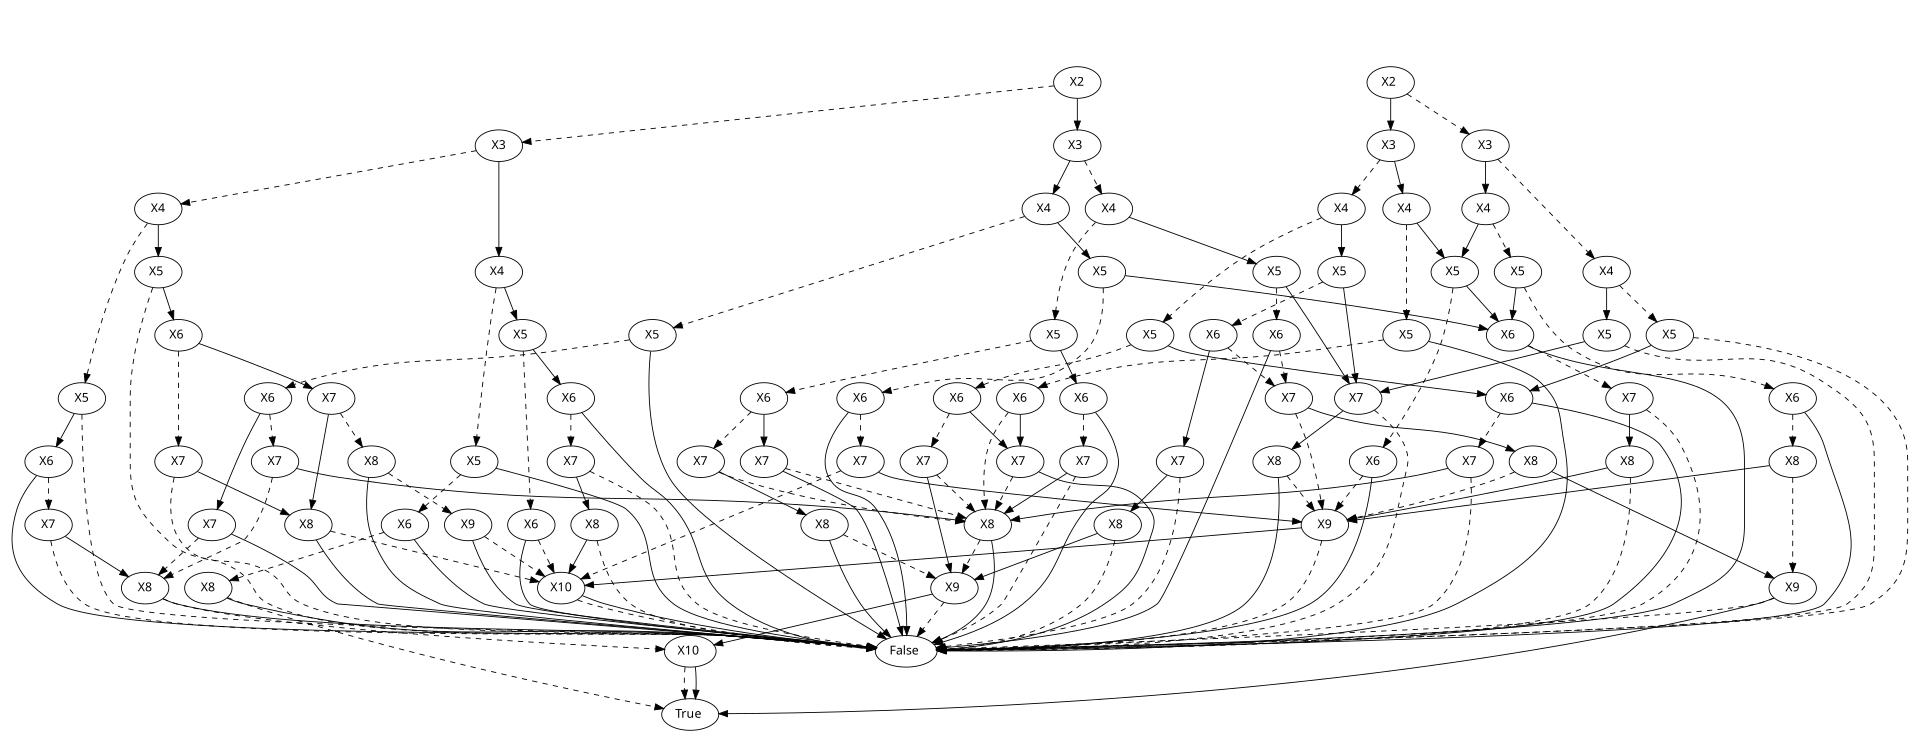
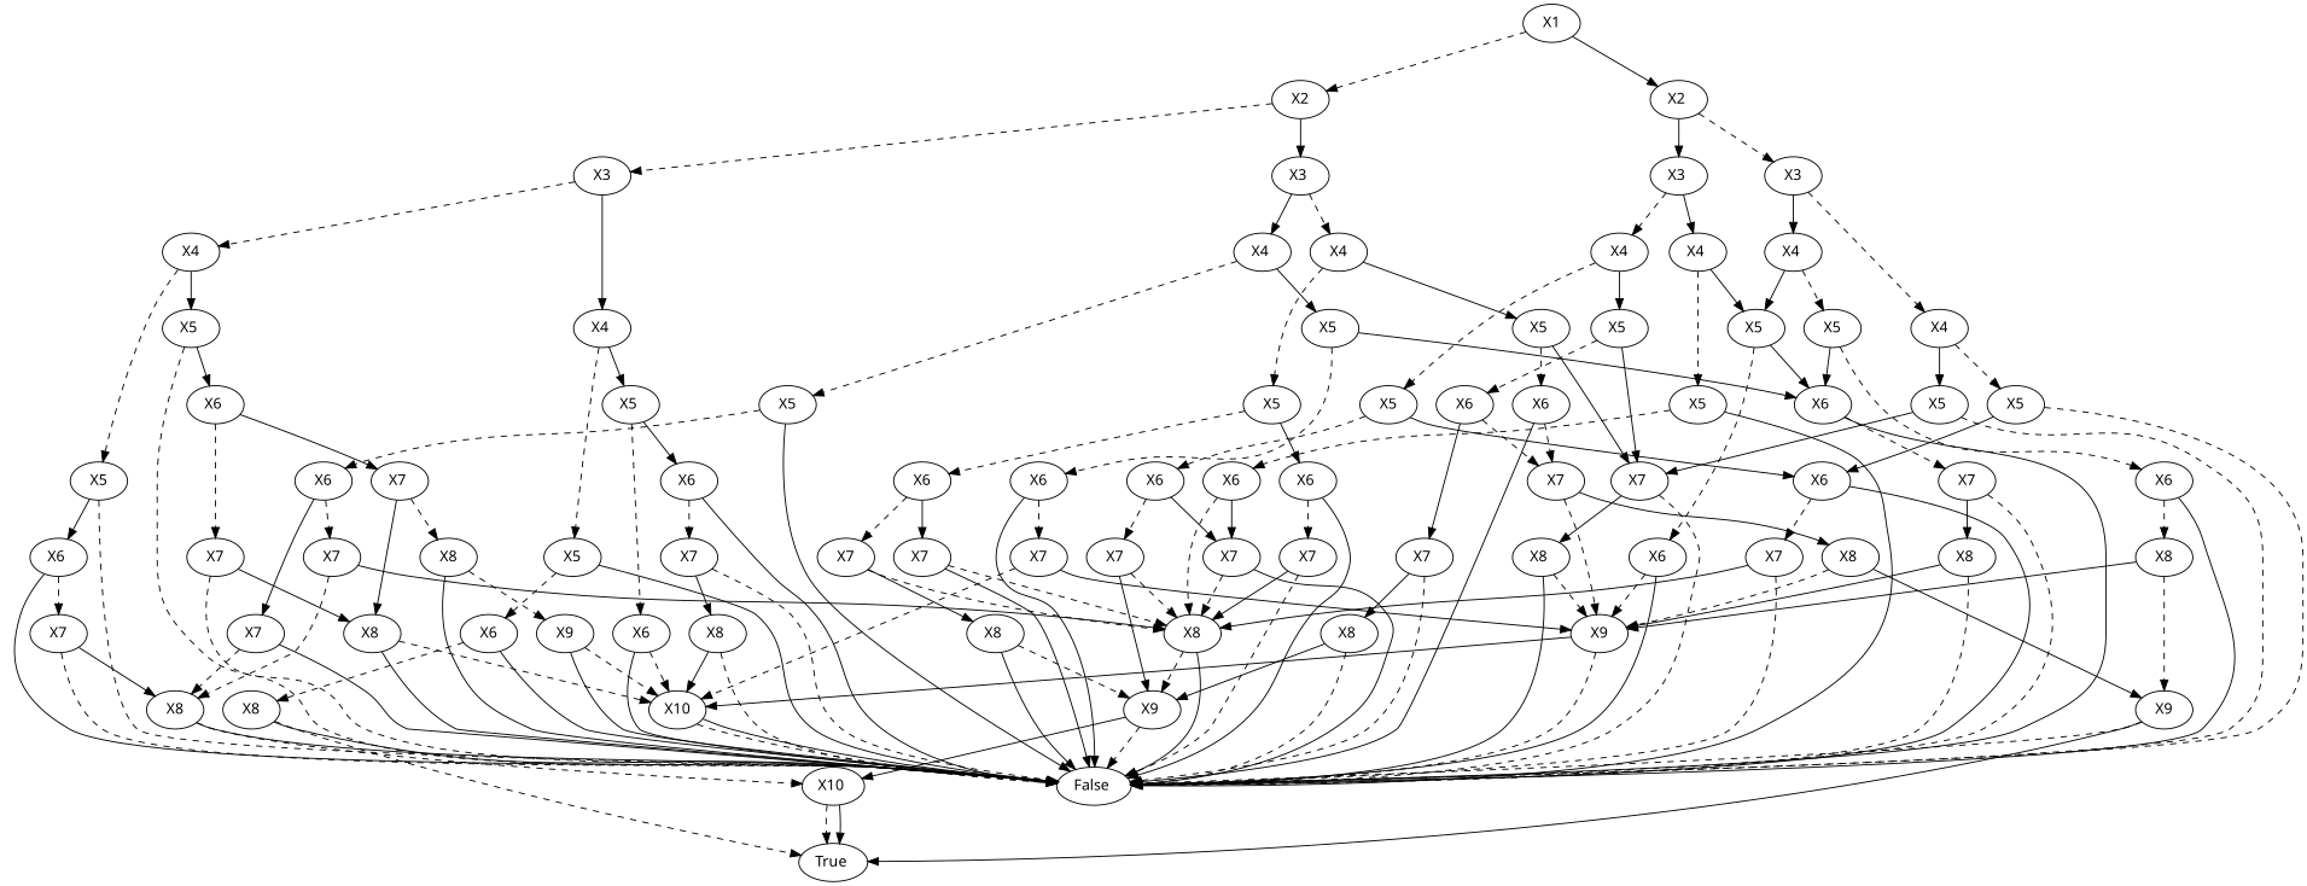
  digraph {
    fontname="Noto Sans"
    node [fontname="Noto Sans"]
    edge [fontcolor=gray fontname="Noto Sans"]
+   n1 [label=X1]
    n2 [label=X2]
    n3 [label="X2 "]
    n4 [label=X3]
    n5 [label="X3 "]
    n6 [label=X4]
    n7 [label="X4 "]
    n8 [label=X5]
    n9 [label="X5 "]
    n10 [label="False "]
    n11 [label="X6 "]
    n12 [label=X7]
    n13 [label=X8]
    n14 [label="X10 "]
    n15 [label="True "]
    n16 [label="X6 "]
    n17 [label=X7]
    n18 [label="X7 "]
    n19 [label="X8 "]
    n20 [label=X10]
    n21 [label=X8]
    n22 [label=X9]
    n23 [label=X5]
    n24 [label="X5 "]
    n25 [label=X6]
    n26 [label=X8]
    n27 [label=X6]
    n28 [label="X6 "]
    n29 [label=X7]
    n30 [label="X8 "]
    n31 [label=X4]
    n32 [label="X4 "]
    n33 [label=X5]
    n34 [label="X5 "]
    n35 [label=X6]
    n36 [label="X6 "]
    n37 [label=X7]
    n38 [label="X7 "]
    n39 [label=X8]
    n40 [label="X8 "]
    n41 [label="X9 "]
    n42 [label=X7]
    n43 [label=X6]
    n44 [label="X7 "]
    n45 [label=X7]
    n46 [label=X9]
    n47 [label="X8 "]
    n48 [label=X9]
    n49 [label="X8 "]
    n50 [label=X5]
    n51 [label="X5 "]
    n52 [label=X6]
    n53 [label=X7]
    n54 [label="X7 "]
    n55 [label=X6]
    n56 [label="X6 "]
    n57 [label=X7]
    n58 [label=X7]
    n59 [label="X8 "]
    n60 [label=X3]
    n61 [label="X3 "]
    n62 [label=X4]
    n63 [label="X4 "]
    n64 [label=X5]
    n65 [label="X5 "]
    n66 [label="X6 "]
    n67 [label=X7]
    n68 [label=X5]
    n69 [label="X5 "]
    n70 [label=X6]
    n71 [label=X8]
    n72 [label=X6]
    n73 [label=X4]
    n74 [label="X4 "]
    n75 [label=X5]
    n76 [label="X5 "]
    n77 [label=X6]
    n78 [label=X7]
    n79 [label="X7 "]
    n80 [label=X6]
    n81 [label="X7 "]
    n82 [label="X8 "]
    n83 [label=X5]
    n84 [label=X6]
+   n1 -> n2 [style=dashed]
+   n1 -> n3
    n2 -> n4 [style=dashed]
    n2 -> n5
    n3 -> n60 [style=dashed]
    n3 -> n61
    n4 -> n6 [style=dashed]
    n4 -> n7
    n5 -> n31 [style=dashed]
    n5 -> n32
    n6 -> n8 [style=dashed]
    n6 -> n9
    n7 -> n23 [style=dashed]
    n7 -> n24
    n8 -> n10 [style=dashed]
    n8 -> n11
    n9 -> n10 [style=dashed]
    n9 -> n16
    n11 -> n10
    n11 -> n12 [style=dashed]
    n12 -> n10 [style=dashed]
    n12 -> n13
    n13 -> n10
    n13 -> n14 [style=dashed]
    n14 -> n15 [style=dashed]
    n14 -> n15
    n16 -> n17 [style=dashed]
    n16 -> n18
    n17 -> n10 [style=dashed]
    n17 -> n19
    n18 -> n19
    n18 -> n21 [style=dashed]
    n19 -> n10
    n19 -> n20 [style=dashed]
    n20 -> n10 [style=dashed]
    n20 -> n10
    n21 -> n10
    n21 -> n22 [style=dashed]
    n22 -> n10
    n22 -> n20 [style=dashed]
    n23 -> n10
    n23 -> n25 [style=dashed]
    n24 -> n27 [style=dashed]
    n24 -> n28
    n25 -> n10
    n25 -> n26 [style=dashed]
    n26 -> n10
    n26 -> n15 [style=dashed]
    n27 -> n10
    n27 -> n20 [style=dashed]
    n28 -> n10
    n28 -> n29 [style=dashed]
    n29 -> n10 [style=dashed]
    n29 -> n30
    n30 -> n10 [style=dashed]
    n30 -> n20
    n31 -> n33 [style=dashed]
    n31 -> n34
    n32 -> n50 [style=dashed]
    n32 -> n51
    n33 -> n35 [style=dashed]
    n33 -> n36
    n34 -> n43 [style=dashed]
    n34 -> n44
    n35 -> n37 [style=dashed]
    n35 -> n38
    n36 -> n10
    n36 -> n42 [style=dashed]
    n37 -> n39 [style=dashed]
    n37 -> n40
    n38 -> n10
    n38 -> n39 [style=dashed]
    n39 -> n10
    n39 -> n41 [style=dashed]
    n40 -> n10
    n40 -> n41 [style=dashed]
    n41 -> n10 [style=dashed]
    n41 -> n14
    n42 -> n10 [style=dashed]
    n42 -> n39
    n43 -> n10
    n43 -> n45 [style=dashed]
    n44 -> n10 [style=dashed]
    n44 -> n49
    n45 -> n46 [style=dashed]
    n45 -> n47
    n46 -> n10 [style=dashed]
    n46 -> n20
    n47 -> n46 [style=dashed]
    n47 -> n48
    n48 -> n10 [style=dashed]
    n48 -> n15
    n49 -> n10
    n49 -> n46 [style=dashed]
    n50 -> n10
    n50 -> n52 [style=dashed]
    n51 -> n55 [style=dashed]
    n51 -> n56
    n52 -> n53 [style=dashed]
    n52 -> n54
    n53 -> n13 [style=dashed]
    n53 -> n39
    n54 -> n10
    n54 -> n13 [style=dashed]
    n55 -> n10
    n55 -> n57 [style=dashed]
    n56 -> n10
    n56 -> n58 [style=dashed]
    n57 -> n20 [style=dashed]
    n57 -> n46
    n58 -> n10 [style=dashed]
    n58 -> n59
    n59 -> n10 [style=dashed]
    n59 -> n46
    n60 -> n62 [style=dashed]
    n60 -> n63
    n61 -> n73 [style=dashed]
    n61 -> n74
    n62 -> n64 [style=dashed]
    n62 -> n65
    n63 -> n68 [style=dashed]
    n63 -> n69
    n64 -> n10 [style=dashed]
    n64 -> n66
    n65 -> n10 [style=dashed]
    n65 -> n44
    n66 -> n10
    n66 -> n67 [style=dashed]
    n67 -> n10 [style=dashed]
    n67 -> n39
    n68 -> n56
    n68 -> n70 [style=dashed]
    n69 -> n56
    n69 -> n72 [style=dashed]
    n70 -> n10
    n70 -> n71 [style=dashed]
    n71 -> n46
    n71 -> n48 [style=dashed]
    n72 -> n10
    n72 -> n46 [style=dashed]
    n73 -> n75 [style=dashed]
    n73 -> n76
    n74 -> n69
    n74 -> n83 [style=dashed]
    n75 -> n66
    n75 -> n77 [style=dashed]
    n76 -> n44
    n76 -> n80 [style=dashed]
    n77 -> n78 [style=dashed]
    n77 -> n79
    n78 -> n39 [style=dashed]
    n78 -> n41
    n79 -> n10
    n79 -> n39 [style=dashed]
    n80 -> n45 [style=dashed]
    n80 -> n81
    n81 -> n10 [style=dashed]
    n81 -> n82
    n82 -> n10 [style=dashed]
    n82 -> n41
    n83 -> n10
    n83 -> n84 [style=dashed]
    n84 -> n39 [style=dashed]
    n84 -> n79
  }
